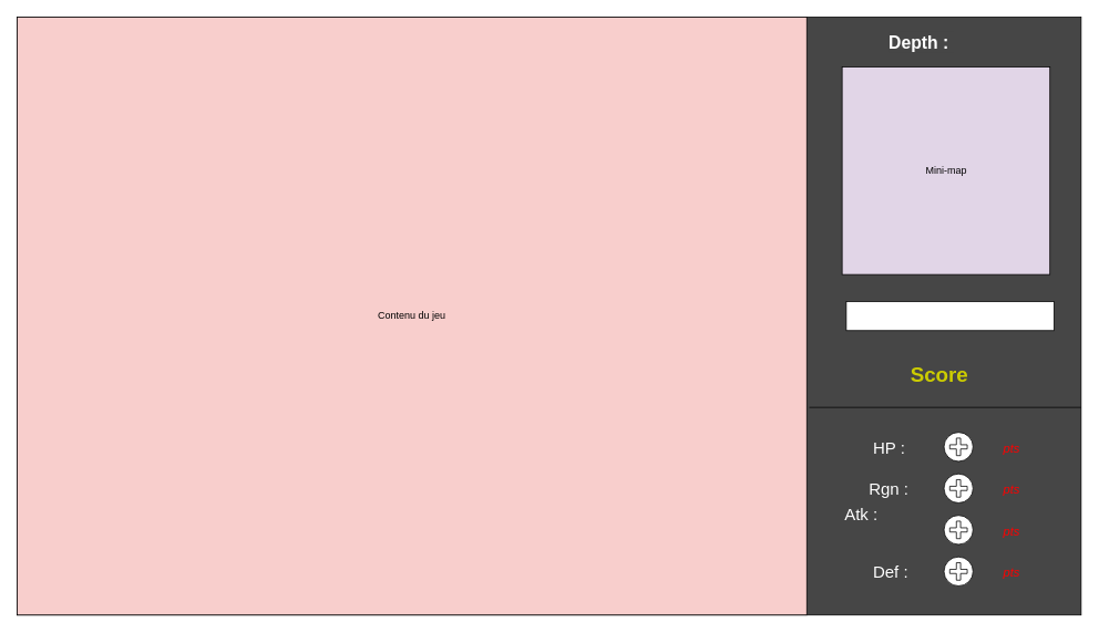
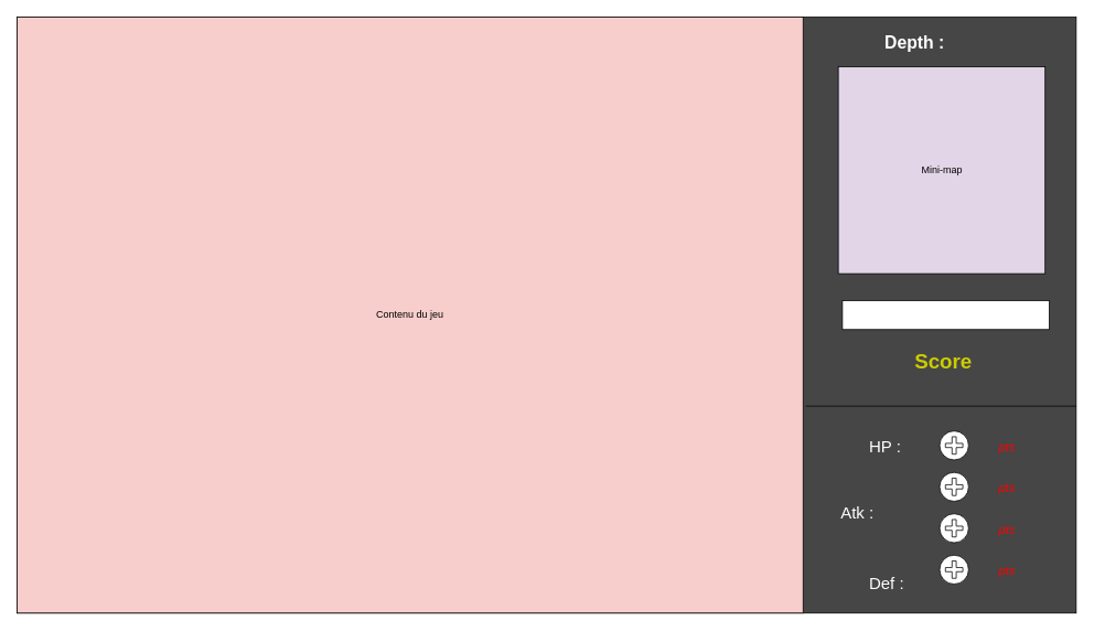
  <mxCell id="0" />
  <mxCell id="1" parent="0" />
  <mxCell id="2" value="" style="rounded=0;whiteSpace=wrap;html=1;fillColor=#464646;" parent="1" vertex="1"><mxGeometry width="1280" height="720" as="geometry" x="20" y="20" /></mxCell>
  <mxCell id="3" value="Contenu du jeu" style="rounded=0;whiteSpace=wrap;html=1;fillColor=#f8cecc;" parent="1" vertex="1"><mxGeometry width="950" height="720" as="geometry" x="20" y="20" /></mxCell>
  <mxCell id="4" value="Mini-map" style="rounded=0;whiteSpace=wrap;html=1;fillColor=#e1d5e7;" parent="1" vertex="1"><mxGeometry x="1012.5" y="80" width="250" height="250" as="geometry" /></mxCell>
  <mxCell id="5" value="&lt;font style=&quot;font-size: 21px;&quot;&gt;Depth :&amp;nbsp;&lt;/font&gt;" style="text;html=1;strokeColor=none;fillColor=none;align=center;verticalAlign=middle;whiteSpace=wrap;rounded=0;labelBackgroundColor=#464646;fontSize=21;fontColor=#FFFFFF;fontStyle=1" parent="1" vertex="1"><mxGeometry x="1062.5" y="40" width="90" height="20" as="geometry" /></mxCell>
  <mxCell id="6" value="&lt;font style=&quot;font-size: 20px&quot;&gt;HP :&amp;nbsp;&lt;/font&gt;" style="text;html=1;resizable=0;autosize=1;align=left;verticalAlign=middle;points=[];fillColor=none;strokeColor=none;rounded=0;fontColor=#FFFFFF;" parent="1" vertex="1"><mxGeometry x="1048" y="528" width="60" height="20" as="geometry" /></mxCell>
- <mxCell id="7" value="&lt;font style=&quot;font-size: 20px&quot;&gt;Rgn :&amp;nbsp;&lt;/font&gt;" style="text;html=1;resizable=0;autosize=1;align=left;verticalAlign=middle;points=[];fillColor=none;strokeColor=none;rounded=0;fontColor=#FFFFFF;" parent="1" vertex="1"><mxGeometry x="1043" y="576.5" width="70" height="20" as="geometry" /></mxCell>
  <mxCell id="8" value="&lt;font style=&quot;font-size: 20px&quot;&gt;Atk :&amp;nbsp;&lt;/font&gt;" style="text;html=1;resizable=0;autosize=1;align=center;verticalAlign=middle;points=[];fillColor=none;strokeColor=none;rounded=0;fontColor=#FFFFFF;" parent="1" vertex="1"><mxGeometry x="1008" y="608" width="60" height="20" as="geometry" /></mxCell>
- <mxCell id="9" value="&lt;font style=&quot;font-size: 20px&quot;&gt;Def :&amp;nbsp;&lt;/font&gt;" style="text;html=1;resizable=0;autosize=1;align=left;verticalAlign=middle;points=[];fillColor=none;strokeColor=none;rounded=0;fontColor=#FFFFFF;" parent="1" vertex="1"><mxGeometry x="1048" y="677.5" width="60" height="20" as="geometry" /></mxCell>
+ <mxCell id="9" value="&lt;font style=&quot;font-size: 20px&quot;&gt;Def :&amp;nbsp;&lt;/font&gt;" style="text;html=1;resizable=0;autosize=1;align=left;verticalAlign=middle;points=[];fillColor=none;strokeColor=none;rounded=0;fontColor=#FFFFFF;" parent="1" vertex="1"><mxGeometry x="1048" y="692.5" width="60" height="20" as="geometry" /></mxCell>
  <mxCell id="10" value="" style="shape=mxgraph.bpmn.shape;html=1;verticalLabelPosition=bottom;labelBackgroundColor=#ffffff;verticalAlign=top;align=center;perimeter=ellipsePerimeter;outlineConnect=0;outline=standard;symbol=parallelMultiple;" parent="1" vertex="1"><mxGeometry x="1135" y="520" width="35" height="35" as="geometry" /></mxCell>
  <mxCell id="11" value="" style="shape=mxgraph.bpmn.shape;html=1;verticalLabelPosition=bottom;labelBackgroundColor=#ffffff;verticalAlign=top;align=center;perimeter=ellipsePerimeter;outlineConnect=0;outline=standard;symbol=parallelMultiple;" parent="1" vertex="1"><mxGeometry x="1135" y="570" width="35" height="35" as="geometry" /></mxCell>
  <mxCell id="12" value="" style="shape=mxgraph.bpmn.shape;html=1;verticalLabelPosition=bottom;labelBackgroundColor=#ffffff;verticalAlign=top;align=center;perimeter=ellipsePerimeter;outlineConnect=0;outline=standard;symbol=parallelMultiple;" parent="1" vertex="1"><mxGeometry x="1135" y="620" width="35" height="35" as="geometry" /></mxCell>
  <mxCell id="13" value="" style="shape=mxgraph.bpmn.shape;html=1;verticalLabelPosition=bottom;labelBackgroundColor=#ffffff;verticalAlign=top;align=center;perimeter=ellipsePerimeter;outlineConnect=0;outline=standard;symbol=parallelMultiple;" parent="1" vertex="1"><mxGeometry x="1135" y="670" width="35" height="35" as="geometry" /></mxCell>
  <mxCell id="14" value="&lt;font color=&quot;#ff0000&quot; style=&quot;font-size: 15px&quot;&gt;&lt;i style=&quot;font-size: 15px&quot;&gt;&amp;nbsp; &amp;nbsp; pts&lt;/i&gt;&lt;/font&gt;" style="text;html=1;resizable=0;autosize=1;align=left;verticalAlign=middle;points=[];fillColor=none;strokeColor=none;rounded=0;fontSize=15;" parent="1" vertex="1"><mxGeometry x="1187.5" y="528" width="47" height="22" as="geometry" /></mxCell>
  <mxCell id="15" value="&lt;font color=&quot;#ff0000&quot; style=&quot;font-size: 15px&quot;&gt;&lt;i style=&quot;font-size: 15px&quot;&gt;&amp;nbsp; &amp;nbsp; pts&lt;/i&gt;&lt;/font&gt;" style="text;html=1;resizable=0;autosize=1;align=left;verticalAlign=middle;points=[];fillColor=none;strokeColor=none;rounded=0;fontSize=15;" parent="1" vertex="1"><mxGeometry x="1187.5" y="576.5" width="47" height="22" as="geometry" /></mxCell>
  <mxCell id="16" value="&lt;font color=&quot;#ff0000&quot; style=&quot;font-size: 15px&quot;&gt;&lt;i style=&quot;font-size: 15px&quot;&gt;&amp;nbsp; &amp;nbsp; pts&lt;/i&gt;&lt;/font&gt;" style="text;html=1;resizable=0;autosize=1;align=left;verticalAlign=middle;points=[];fillColor=none;strokeColor=none;rounded=0;fontSize=15;" parent="1" vertex="1"><mxGeometry x="1187.5" y="628" width="47" height="22" as="geometry" /></mxCell>
  <mxCell id="17" value="&lt;font color=&quot;#ff0000&quot; style=&quot;font-size: 15px&quot;&gt;&lt;i style=&quot;font-size: 15px&quot;&gt;&amp;nbsp; &amp;nbsp; pts&lt;/i&gt;&lt;/font&gt;" style="text;html=1;resizable=0;autosize=1;align=left;verticalAlign=middle;points=[];fillColor=none;strokeColor=none;rounded=0;fontSize=15;" parent="1" vertex="1"><mxGeometry x="1187.5" y="676.5" width="47" height="22" as="geometry" /></mxCell>
- <mxCell id="18" value="&lt;b&gt;&lt;font color=&quot;#cccc00&quot; style=&quot;font-size: 25px&quot;&gt;Score&lt;/font&gt;&lt;/b&gt;" style="text;html=1;resizable=0;autosize=1;align=left;verticalAlign=middle;points=[];fillColor=none;strokeColor=none;rounded=0;" parent="1" vertex="1"><mxGeometry x="1092.5" y="440" width="90" height="20" as="geometry" /></mxCell>
+ <mxCell id="18" value="&lt;b&gt;&lt;font color=&quot;#cccc00&quot; style=&quot;font-size: 25px&quot;&gt;Score&lt;/font&gt;&lt;/b&gt;" style="text;html=1;resizable=0;autosize=1;align=left;verticalAlign=middle;points=[];fillColor=none;strokeColor=none;rounded=0;" parent="1" vertex="1"><mxGeometry x="1102.5" y="425" width="90" height="20" as="geometry" /></mxCell>
  <mxCell id="19" value="" style="rounded=0;whiteSpace=wrap;html=1;" parent="1" vertex="1"><mxGeometry x="1017.5" y="362.5" width="250" height="35" as="geometry" /></mxCell>
  <mxCell id="20" value="" style="endArrow=none;html=1;" parent="1" edge="1"><mxGeometry width="50" height="50" relative="1" as="geometry"><mxPoint x="1300" y="490" as="sourcePoint" /><mxPoint x="973" y="490" as="targetPoint" /></mxGeometry></mxCell>
